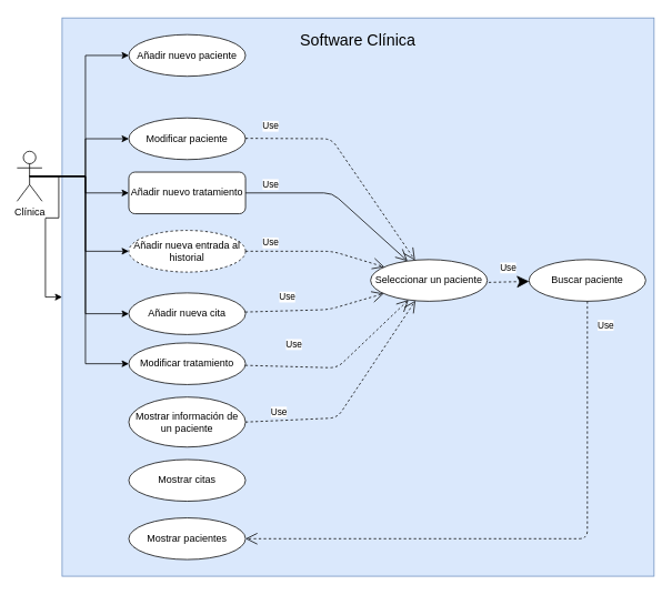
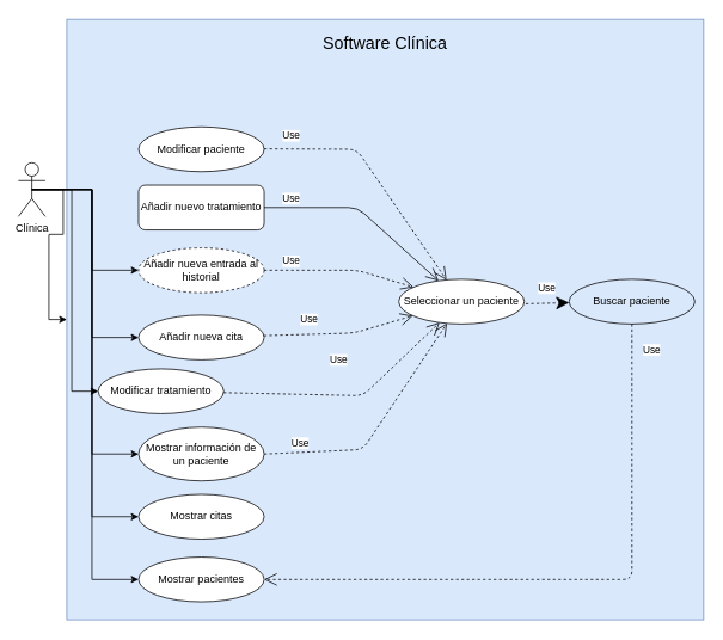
  <mxCell id="0" />
  <mxCell id="1" parent="0" />
  <mxCell id="2" value="&lt;div style=&quot;font-size: 19px ; line-height: 500%&quot; align=&quot;center&quot;&gt;Software Clínica&lt;/div&gt;&lt;div style=&quot;font-size: 19px ; line-height: 500%&quot; align=&quot;center&quot;&gt;&lt;br&gt;&lt;/div&gt;&lt;div style=&quot;font-size: 19px ; line-height: 500%&quot; align=&quot;center&quot;&gt;&lt;br&gt;&lt;/div&gt;&lt;div style=&quot;font-size: 19px ; line-height: 500%&quot; align=&quot;center&quot;&gt;&lt;br&gt;&lt;/div&gt;&lt;div style=&quot;font-size: 19px ; line-height: 500%&quot; align=&quot;center&quot;&gt;&lt;br&gt;&lt;/div&gt;&lt;div style=&quot;font-size: 19px ; line-height: 500%&quot; align=&quot;center&quot;&gt;&lt;br&gt;&lt;/div&gt;&lt;div style=&quot;font-size: 19px ; line-height: 250%&quot; align=&quot;center&quot;&gt;&lt;br&gt;&lt;/div&gt;&lt;div style=&quot;font-size: 19px ; line-height: 250%&quot; align=&quot;center&quot;&gt;&lt;br&gt;&lt;/div&gt;&lt;div style=&quot;font-size: 19px ; line-height: 250%&quot; align=&quot;center&quot;&gt;&lt;br&gt;&lt;/div&gt;" style="rounded=0;whiteSpace=wrap;html=1;fillColor=#dae8fc;strokeColor=#6c8ebf;align=center;" vertex="1" parent="1"><mxGeometry x="74" y="20" width="710" height="670" as="geometry" /></mxCell>
  <mxCell id="3" value="&lt;div&gt;Mostrar pacientes&lt;/div&gt;" style="ellipse;whiteSpace=wrap;html=1;" vertex="1" parent="1"><mxGeometry x="154" y="620" width="140" height="50" as="geometry" /></mxCell>
- <mxCell id="4" value="Añadir nuevo paciente" style="ellipse;whiteSpace=wrap;html=1;" vertex="1" parent="1"><mxGeometry x="154" y="40" width="140" height="50" as="geometry" /></mxCell>
  <mxCell id="5" value="&lt;div&gt;Añadir nueva cita&lt;/div&gt;" style="ellipse;whiteSpace=wrap;html=1;" vertex="1" parent="1"><mxGeometry x="154" y="350" width="140" height="50" as="geometry" /></mxCell>
  <mxCell id="6" value="Añadir nuevo tratamiento" style="whiteSpace=wrap;html=1;rounded=1;" vertex="1" parent="1"><mxGeometry x="154" y="205" width="140" height="50" as="geometry" /></mxCell>
  <mxCell id="7" value="&lt;div&gt;Añadir nueva entrada al historial&lt;/div&gt;" style="ellipse;whiteSpace=wrap;html=1;dashed=1;" vertex="1" parent="1"><mxGeometry x="154" y="275" width="140" height="50" as="geometry" /></mxCell>
  <mxCell id="8" value="&lt;div&gt;Mostrar citas&lt;/div&gt;" style="ellipse;whiteSpace=wrap;html=1;" vertex="1" parent="1"><mxGeometry x="154" y="550" width="140" height="50" as="geometry" /></mxCell>
  <mxCell id="9" value="Seleccionar un paciente" style="ellipse;whiteSpace=wrap;html=1;" vertex="1" parent="1"><mxGeometry x="444" y="310" width="140" height="50" as="geometry" /></mxCell>
  <mxCell id="10" value="Mostrar información de un paciente" style="ellipse;whiteSpace=wrap;html=1;" vertex="1" parent="1"><mxGeometry x="154" y="475" width="140" height="60" as="geometry" /></mxCell>
  <mxCell id="11" value="Modificar paciente" style="ellipse;whiteSpace=wrap;html=1;" vertex="1" parent="1"><mxGeometry x="154" y="140" width="140" height="50" as="geometry" /></mxCell>
- <mxCell id="12" value="Modificar tratamiento" style="ellipse;whiteSpace=wrap;html=1;" vertex="1" parent="1"><mxGeometry x="154" y="410" width="140" height="50" as="geometry" /></mxCell>
- <mxCell id="13" value="Buscar paciente" style="ellipse;whiteSpace=wrap;html=1;" vertex="1" parent="1"><mxGeometry x="634" y="310" width="140" height="50" as="geometry" /></mxCell>
- <mxCell id="14" style="edgeStyle=orthogonalEdgeStyle;rounded=0;orthogonalLoop=1;jettySize=auto;html=1;exitX=0.5;exitY=0.5;exitDx=0;exitDy=0;exitPerimeter=0;entryX=0;entryY=0.5;entryDx=0;entryDy=0;" edge="1" parent="1" source="22" target="4"><mxGeometry relative="1" as="geometry" /></mxCell>
+ <mxCell id="12" value="Modificar tratamiento" style="ellipse;whiteSpace=wrap;html=1;" vertex="1" parent="1"><mxGeometry x="109" y="410" width="140" height="50" as="geometry" /></mxCell>
+ <mxCell id="13" value="Buscar paciente" style="ellipse;whiteSpace=wrap;html=1;fillColor=#dae8fc;" vertex="1" parent="1"><mxGeometry x="634" y="310" width="140" height="50" as="geometry" /></mxCell>
  <mxCell id="15" style="edgeStyle=orthogonalEdgeStyle;rounded=0;orthogonalLoop=1;jettySize=auto;html=1;exitX=0.5;exitY=0.5;exitDx=0;exitDy=0;exitPerimeter=0;" edge="1" parent="1" source="22" target="2"><mxGeometry relative="1" as="geometry" /></mxCell>
  <mxCell id="16" style="edgeStyle=orthogonalEdgeStyle;rounded=0;orthogonalLoop=1;jettySize=auto;html=1;exitX=0.5;exitY=0.5;exitDx=0;exitDy=0;exitPerimeter=0;entryX=0;entryY=0.5;entryDx=0;entryDy=0;" edge="1" parent="1" source="22" target="7"><mxGeometry relative="1" as="geometry" /></mxCell>
  <mxCell id="17" style="edgeStyle=orthogonalEdgeStyle;rounded=0;orthogonalLoop=1;jettySize=auto;html=1;exitX=0.5;exitY=0.5;exitDx=0;exitDy=0;exitPerimeter=0;entryX=0;entryY=0.5;entryDx=0;entryDy=0;" edge="1" parent="1" source="22" target="5"><mxGeometry relative="1" as="geometry" /></mxCell>
  <mxCell id="18" style="edgeStyle=orthogonalEdgeStyle;rounded=0;orthogonalLoop=1;jettySize=auto;html=1;exitX=0.5;exitY=0.5;exitDx=0;exitDy=0;exitPerimeter=0;entryX=0;entryY=0.5;entryDx=0;entryDy=0;" edge="1" parent="1" source="22" target="12"><mxGeometry relative="1" as="geometry" /></mxCell>
- <mxCell id="19" style="edgeStyle=orthogonalEdgeStyle;rounded=0;orthogonalLoop=1;jettySize=auto;html=1;exitX=0.5;exitY=0.5;exitDx=0;exitDy=0;exitPerimeter=0;" edge="1" parent="1" source="22" target="6"><mxGeometry relative="1" as="geometry" /></mxCell>
- <mxCell id="20" style="edgeStyle=orthogonalEdgeStyle;rounded=0;orthogonalLoop=1;jettySize=auto;html=1;exitX=0.5;exitY=0.5;exitDx=0;exitDy=0;exitPerimeter=0;" edge="1" parent="1" source="22" target="11"><mxGeometry relative="1" as="geometry" /></mxCell>
+ <mxCell id="19" style="edgeStyle=orthogonalEdgeStyle;rounded=0;orthogonalLoop=1;jettySize=auto;html=1;exitX=0.5;exitY=0.5;exitDx=0;exitDy=0;exitPerimeter=0;entryX=0;entryY=0.5;entryDx=0;entryDy=0;" edge="1" parent="1" source="22" target="10"><mxGeometry relative="1" as="geometry" /></mxCell>
+ <mxCell id="20" style="edgeStyle=orthogonalEdgeStyle;rounded=0;orthogonalLoop=1;jettySize=auto;html=1;exitX=0.5;exitY=0.5;exitDx=0;exitDy=0;exitPerimeter=0;entryX=0;entryY=0.5;entryDx=0;entryDy=0;" edge="1" parent="1" source="22" target="8"><mxGeometry relative="1" as="geometry" /></mxCell>
+ <mxCell id="21" style="edgeStyle=orthogonalEdgeStyle;rounded=0;orthogonalLoop=1;jettySize=auto;html=1;exitX=0.5;exitY=0.5;exitDx=0;exitDy=0;exitPerimeter=0;entryX=0;entryY=0.5;entryDx=0;entryDy=0;" edge="1" parent="1" source="22" target="3"><mxGeometry relative="1" as="geometry" /></mxCell>
  <mxCell id="22" value="Clínica" style="shape=umlActor;verticalLabelPosition=bottom;labelBackgroundColor=#ffffff;verticalAlign=top;html=1;outlineConnect=0;" vertex="1" parent="1"><mxGeometry x="20" y="180" width="30" height="60" as="geometry" /></mxCell>
  <mxCell id="23" value="Use" style="endArrow=open;endSize=12;dashed=1;html=1;" edge="1" parent="1" target="9"><mxGeometry x="-0.786" y="15" width="160" relative="1" as="geometry"><mxPoint x="294" y="164.5" as="sourcePoint" /><mxPoint x="584" y="270" as="targetPoint" /><Array as="points"><mxPoint x="397" y="165" /></Array><mxPoint as="offset" /></mxGeometry></mxCell>
  <mxCell id="24" value="Use" style="endArrow=open;endSize=12;dashed=0;html=1;" edge="1" parent="1" source="6" target="9"><mxGeometry x="-0.734" y="10" width="160" relative="1" as="geometry"><mxPoint x="304" y="223.333" as="sourcePoint" /><mxPoint x="464" y="223.333" as="targetPoint" /><Array as="points"><mxPoint x="398" y="230" /></Array><mxPoint as="offset" /></mxGeometry></mxCell>
  <mxCell id="25" value="Use" style="endArrow=open;endSize=12;dashed=1;html=1;exitX=1;exitY=0.5;exitDx=0;exitDy=0;" edge="1" parent="1" source="7" target="9"><mxGeometry x="-0.648" y="10" width="160" relative="1" as="geometry"><mxPoint x="334" y="310" as="sourcePoint" /><mxPoint x="444" y="395" as="targetPoint" /><Array as="points"><mxPoint x="398" y="300" /></Array><mxPoint as="offset" /></mxGeometry></mxCell>
  <mxCell id="26" value="Use" style="endArrow=open;endSize=12;dashed=1;html=1;" edge="1" parent="1" source="5" target="9"><mxGeometry x="0.173" y="75" width="160" relative="1" as="geometry"><mxPoint x="334" y="370" as="sourcePoint" /><mxPoint x="444" y="395" as="targetPoint" /><Array as="points"><mxPoint x="394" y="370" /></Array><mxPoint x="-47" y="60" as="offset" /></mxGeometry></mxCell>
  <mxCell id="27" value="Use" style="endArrow=open;endSize=12;dashed=1;html=1;" edge="1" parent="1" source="12" target="9"><mxGeometry x="0.034" y="63" width="160" relative="1" as="geometry"><mxPoint x="344" y="430" as="sourcePoint" /><mxPoint x="584" y="480" as="targetPoint" /><Array as="points"><mxPoint x="404" y="440" /></Array><mxPoint x="-14" y="23" as="offset" /></mxGeometry></mxCell>
  <mxCell id="28" value="Use" style="endArrow=open;endSize=12;dashed=1;html=1;exitX=1;exitY=0.5;exitDx=0;exitDy=0;" edge="1" parent="1" source="10" target="9"><mxGeometry x="-0.713" y="10" width="160" relative="1" as="geometry"><mxPoint x="304" y="490" as="sourcePoint" /><mxPoint x="444" y="395" as="targetPoint" /><Array as="points"><mxPoint x="404" y="500" /></Array><mxPoint as="offset" /></mxGeometry></mxCell>
  <mxCell id="29" value="Use" style="endArrow=classic;endSize=12;dashed=1;html=1;exitX=1.012;exitY=0.547;exitDx=0;exitDy=0;exitPerimeter=0;" edge="1" parent="1" source="9" target="13"><mxGeometry x="-0.019" y="17" width="160" relative="1" as="geometry"><mxPoint x="574" y="400" as="sourcePoint" /><mxPoint x="734" y="400" as="targetPoint" /><mxPoint as="offset" /></mxGeometry></mxCell>
  <mxCell id="30" value="Use" style="endArrow=open;endSize=12;dashed=1;html=1;entryX=1;entryY=0.5;entryDx=0;entryDy=0;" edge="1" parent="1" source="13" target="3"><mxGeometry x="-0.916" y="22" width="160" relative="1" as="geometry"><mxPoint x="544" y="420" as="sourcePoint" /><mxPoint x="704" y="420" as="targetPoint" /><Array as="points"><mxPoint x="704" y="645" /></Array><mxPoint as="offset" /></mxGeometry></mxCell>
